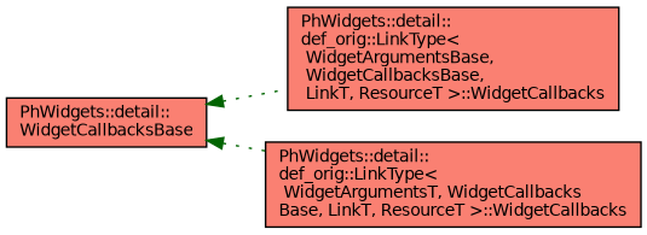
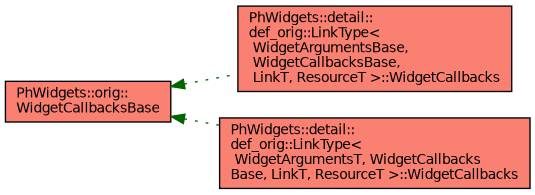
  digraph {
    rankdir=LR
    node [color=black fillcolor=salmon fontname=Helvetica fontsize=10 shape=record style=filled]
    edge [color=darkgreen dir=back fontname=Helvetica fontsize=10 labelfontname=Helvetica labelfontsize=10 style=dotted]
-   n1 [fontcolor=black height=0.2 label="PhWidgets::detail::\lWidgetCallbacksBase" width=0.4]
+   n1 [fontcolor=black height=0.2 label="PhWidgets::orig::\lWidgetCallbacksBase" width=0.4]
    n2 [height=0.2 label="PhWidgets::detail::\ldef_orig::LinkType\<\l WidgetArgumentsBase,\l WidgetCallbacksBase,\l LinkT, ResourceT \>::WidgetCallbacks" width=0.4]
    n3 [height=0.2 label="PhWidgets::detail::\ldef_orig::LinkType\<\l WidgetArgumentsT, WidgetCallbacks\lBase, LinkT, ResourceT \>::WidgetCallbacks" width=0.4]
    n1 -> n2
    n1 -> n3
  }
